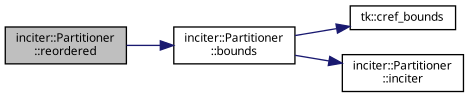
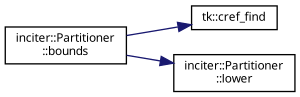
  digraph {
    rankdir=LR
    node [color=black fontname="sans-serif" fontsize=9 shape=record]
    edge [color=midnightblue fontname="sans-serif" fontsize=9 labelfontname="sans-serif" labelfontsize=9 style=solid]
-   n1 [fillcolor=grey75 fontcolor=black height=0.2 label="inciter::Partitioner\l::reordered" style=filled width=0.4]
    n2 [height=0.2 label="inciter::Partitioner\l::bounds" width=0.4]
-   n3 [height=0.2 label="tk::cref_bounds" width=0.4]
-   n4 [height=0.2 label="inciter::Partitioner\l::inciter" width=0.4]
-   n1 -> n2
+   n3 [height=0.2 label="tk::cref_find" width=0.4]
+   n4 [height=0.2 label="inciter::Partitioner\l::lower" width=0.4]
    n2 -> n3
    n2 -> n4
  }
